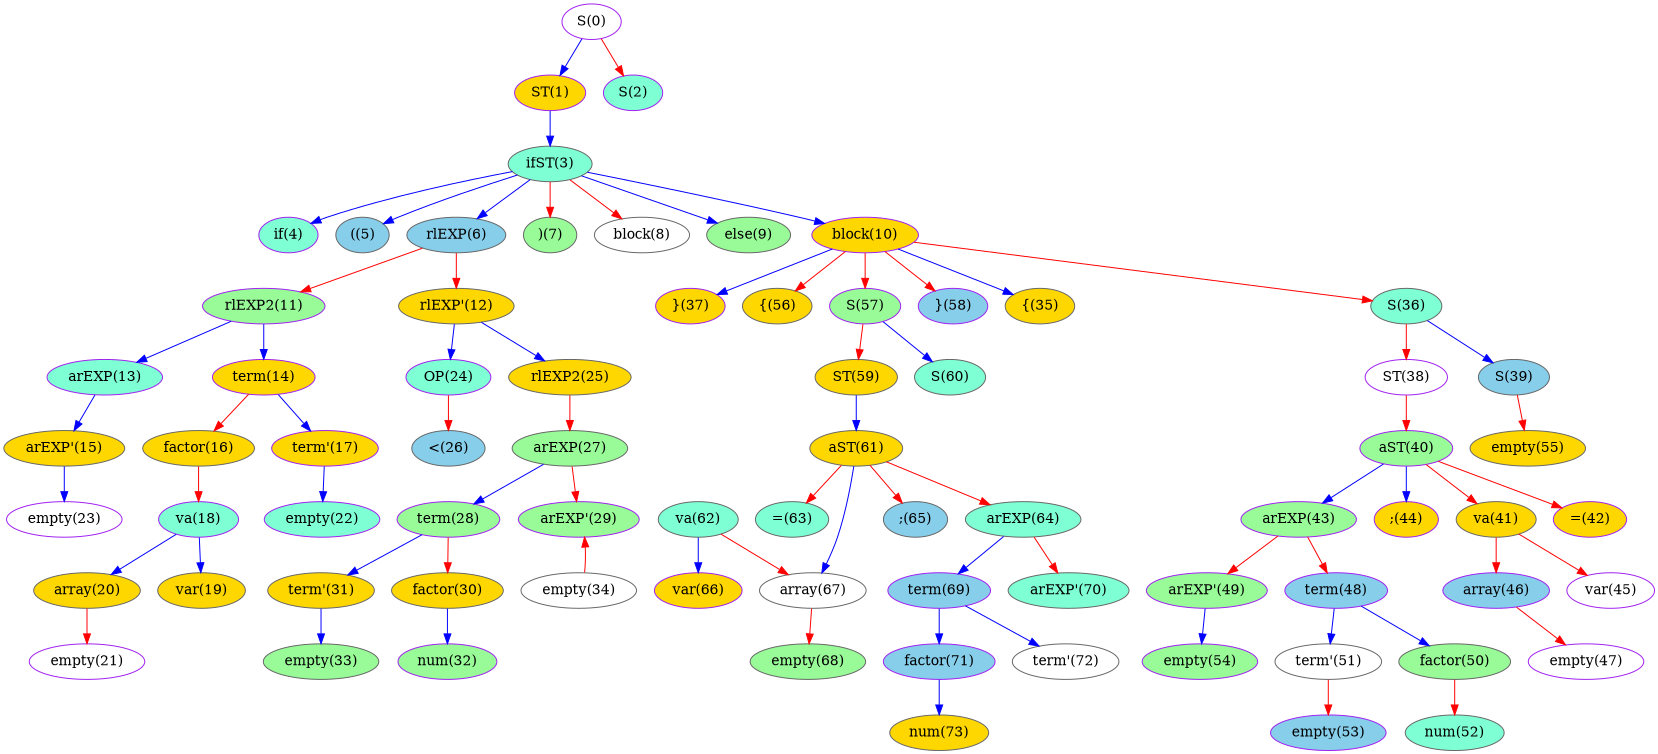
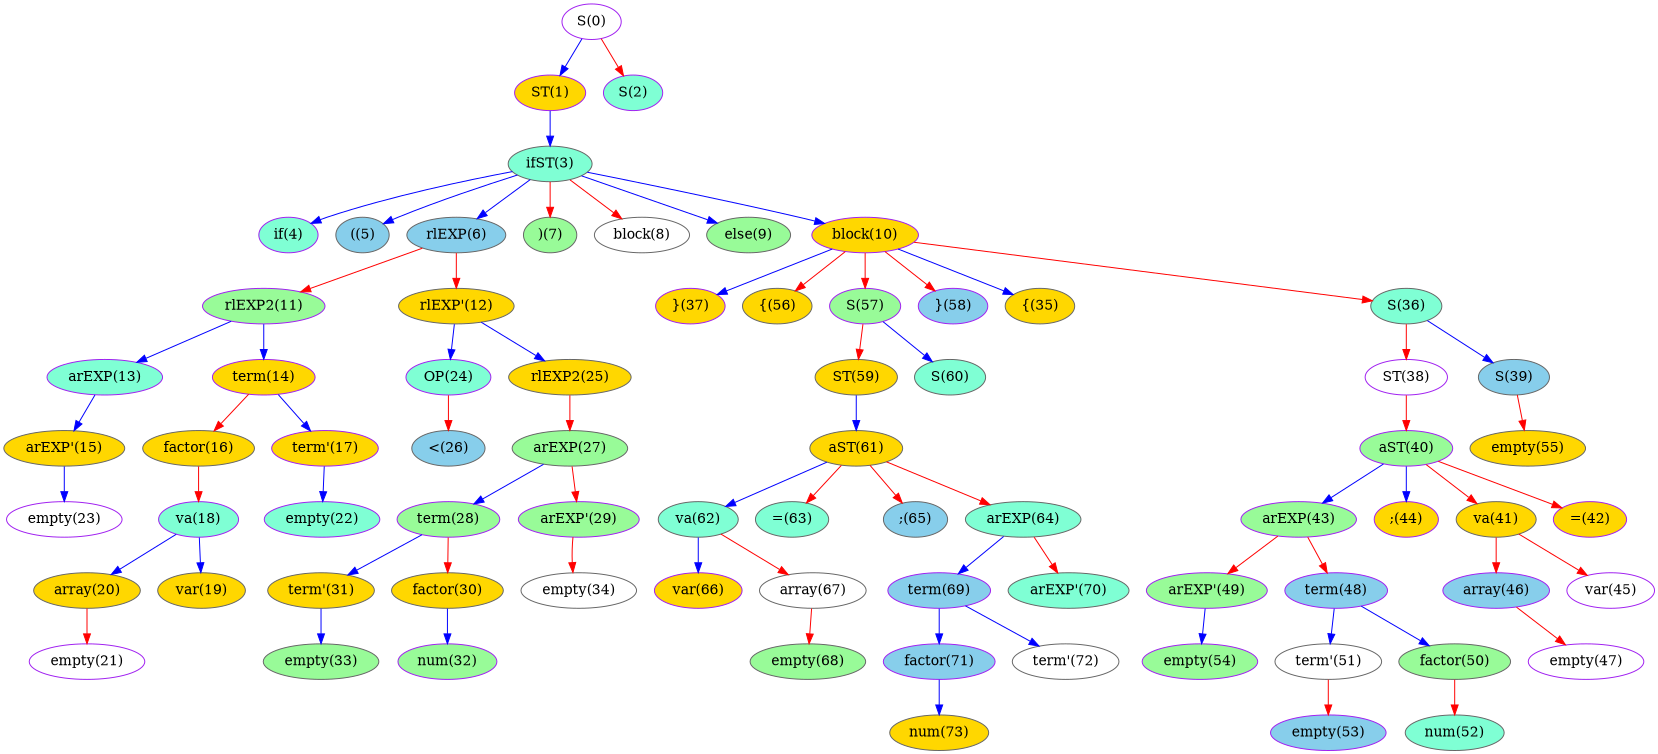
  digraph {
    node [color=gray40 fillcolor=gold style=filled]
    edge [color=blue constraint=true]
    "S(0)" [color=purple fillcolor=white]
    "ST(1)" [color=purple]
    "S(2)" [color=purple fillcolor=aquamarine]
    "ifST(3)" [fillcolor=aquamarine]
    "if(4)" [color=purple fillcolor=aquamarine]
    "((5)" [fillcolor=skyblue]
    "rlEXP(6)" [fillcolor=skyblue]
    ")(7)" [fillcolor=palegreen]
    "block(8)" [fillcolor=white]
    "else(9)" [fillcolor=palegreen]
    "block(10)" [color=purple]
    "rlEXP2(11)" [color=purple fillcolor=palegreen]
    "rlEXP'(12)"
    "{(35)"
    "S(36)" [fillcolor=aquamarine]
    "}(37)" [color=purple]
    "{(56)"
    "S(57)" [color=purple fillcolor=palegreen]
    "}(58)" [color=purple fillcolor=skyblue]
    "arEXP(13)" [color=purple fillcolor=aquamarine]
    "term(14)" [color=purple]
    "OP(24)" [color=purple fillcolor=aquamarine]
    "rlEXP2(25)"
    "ST(38)" [color=purple fillcolor=white]
    "S(39)" [fillcolor=skyblue]
    "ST(59)"
    "S(60)" [fillcolor=aquamarine]
    "arEXP'(15)"
    "<(26)" [fillcolor=skyblue]
    "arEXP(27)" [fillcolor=palegreen]
    "factor(16)"
    "term'(17)" [color=purple]
    "empty(23)" [color=purple fillcolor=white]
    "va(18)" [color=purple fillcolor=aquamarine]
    "empty(22)" [color=purple fillcolor=aquamarine]
    "var(19)"
    "array(20)"
    "empty(21)" [color=purple fillcolor=white]
    "term(28)" [color=purple fillcolor=palegreen]
    "arEXP'(29)" [color=purple fillcolor=palegreen]
    "factor(30)"
    "term'(31)"
    "empty(34)" [fillcolor=white]
    "num(32)" [color=purple fillcolor=palegreen]
    "empty(33)" [fillcolor=palegreen]
    "aST(40)" [color=purple fillcolor=palegreen]
    "empty(55)"
    "va(41)"
    "=(42)" [color=purple]
    "arEXP(43)" [color=purple fillcolor=palegreen]
    ";(44)" [color=purple]
    "var(45)" [color=purple fillcolor=white]
    "array(46)" [color=purple fillcolor=skyblue]
    "term(48)" [color=purple fillcolor=skyblue]
    "arEXP'(49)" [color=purple fillcolor=palegreen]
    "empty(47)" [color=purple fillcolor=white]
    "factor(50)" [fillcolor=palegreen]
    "term'(51)" [fillcolor=white]
    "empty(54)" [color=purple fillcolor=palegreen]
    "num(52)" [fillcolor=aquamarine]
    "empty(53)" [color=purple fillcolor=skyblue]
    "aST(61)"
    "va(62)" [fillcolor=aquamarine]
    "=(63)" [fillcolor=aquamarine]
    "arEXP(64)" [fillcolor=aquamarine]
    ";(65)" [fillcolor=skyblue]
    "var(66)" [color=purple]
    "array(67)" [fillcolor=white]
    "term(69)" [color=purple fillcolor=skyblue]
    "arEXP'(70)" [fillcolor=aquamarine]
    "empty(68)" [fillcolor=palegreen]
    "factor(71)" [color=purple fillcolor=skyblue]
    "term'(72)" [fillcolor=white]
    "num(73)"
    "S(0)" -> "ST(1)"
    "S(0)" -> "S(2)" [color=red]
    "ST(1)" -> "ifST(3)"
    "ifST(3)" -> "if(4)"
    "ifST(3)" -> "((5)"
    "ifST(3)" -> "rlEXP(6)"
    "ifST(3)" -> ")(7)" [color=red]
    "ifST(3)" -> "block(8)" [color=red]
    "ifST(3)" -> "else(9)"
    "ifST(3)" -> "block(10)"
    "rlEXP(6)" -> "rlEXP2(11)" [color=red]
    "rlEXP(6)" -> "rlEXP'(12)" [color=red]
    "block(10)" -> "{(35)"
    "block(10)" -> "S(36)" [color=red]
    "block(10)" -> "}(37)"
    "block(10)" -> "{(56)" [color=red]
    "block(10)" -> "S(57)" [color=red]
    "block(10)" -> "}(58)" [color=red]
    "rlEXP2(11)" -> "arEXP(13)"
    "rlEXP2(11)" -> "term(14)"
    "rlEXP'(12)" -> "OP(24)"
    "rlEXP'(12)" -> "rlEXP2(25)"
    "S(36)" -> "ST(38)" [color=red]
    "S(36)" -> "S(39)"
    "S(57)" -> "ST(59)" [color=red]
    "S(57)" -> "S(60)"
    "arEXP(13)" -> "arEXP'(15)"
    "term(14)" -> "factor(16)" [color=red]
    "term(14)" -> "term'(17)"
    "OP(24)" -> "<(26)" [color=red]
    "rlEXP2(25)" -> "arEXP(27)" [color=red]
    "ST(38)" -> "aST(40)" [color=red]
    "S(39)" -> "empty(55)" [color=red]
    "ST(59)" -> "aST(61)"
    "arEXP'(15)" -> "empty(23)"
    "arEXP(27)" -> "term(28)"
    "arEXP(27)" -> "arEXP'(29)" [color=red]
    "factor(16)" -> "va(18)" [color=red]
    "term'(17)" -> "empty(22)"
    "va(18)" -> "var(19)"
    "va(18)" -> "array(20)"
    "array(20)" -> "empty(21)" [color=red]
    "term(28)" -> "factor(30)" [color=red]
    "term(28)" -> "term'(31)"
-   "empty(34)" -> "arEXP'(29)" [color=red]
+   "arEXP'(29)" -> "empty(34)" [color=red]
    "factor(30)" -> "num(32)"
    "term'(31)" -> "empty(33)"
    "aST(40)" -> "va(41)" [color=red]
    "aST(40)" -> "=(42)" [color=red]
    "aST(40)" -> "arEXP(43)"
    "aST(40)" -> ";(44)"
    "va(41)" -> "var(45)" [color=red]
    "va(41)" -> "array(46)" [color=red]
    "arEXP(43)" -> "term(48)" [color=red]
    "arEXP(43)" -> "arEXP'(49)" [color=red]
    "array(46)" -> "empty(47)" [color=red]
    "term(48)" -> "factor(50)"
    "term(48)" -> "term'(51)"
    "arEXP'(49)" -> "empty(54)"
    "factor(50)" -> "num(52)" [color=red]
    "term'(51)" -> "empty(53)" [color=red]
-   "aST(61)" -> "array(67)"
+   "aST(61)" -> "va(62)"
    "aST(61)" -> "=(63)" [color=red]
    "aST(61)" -> "arEXP(64)" [color=red]
    "aST(61)" -> ";(65)" [color=red]
    "va(62)" -> "var(66)"
    "va(62)" -> "array(67)" [color=red]
    "arEXP(64)" -> "term(69)"
    "arEXP(64)" -> "arEXP'(70)" [color=red]
    "array(67)" -> "empty(68)" [color=red]
    "term(69)" -> "factor(71)"
    "term(69)" -> "term'(72)"
    "factor(71)" -> "num(73)"
  }
